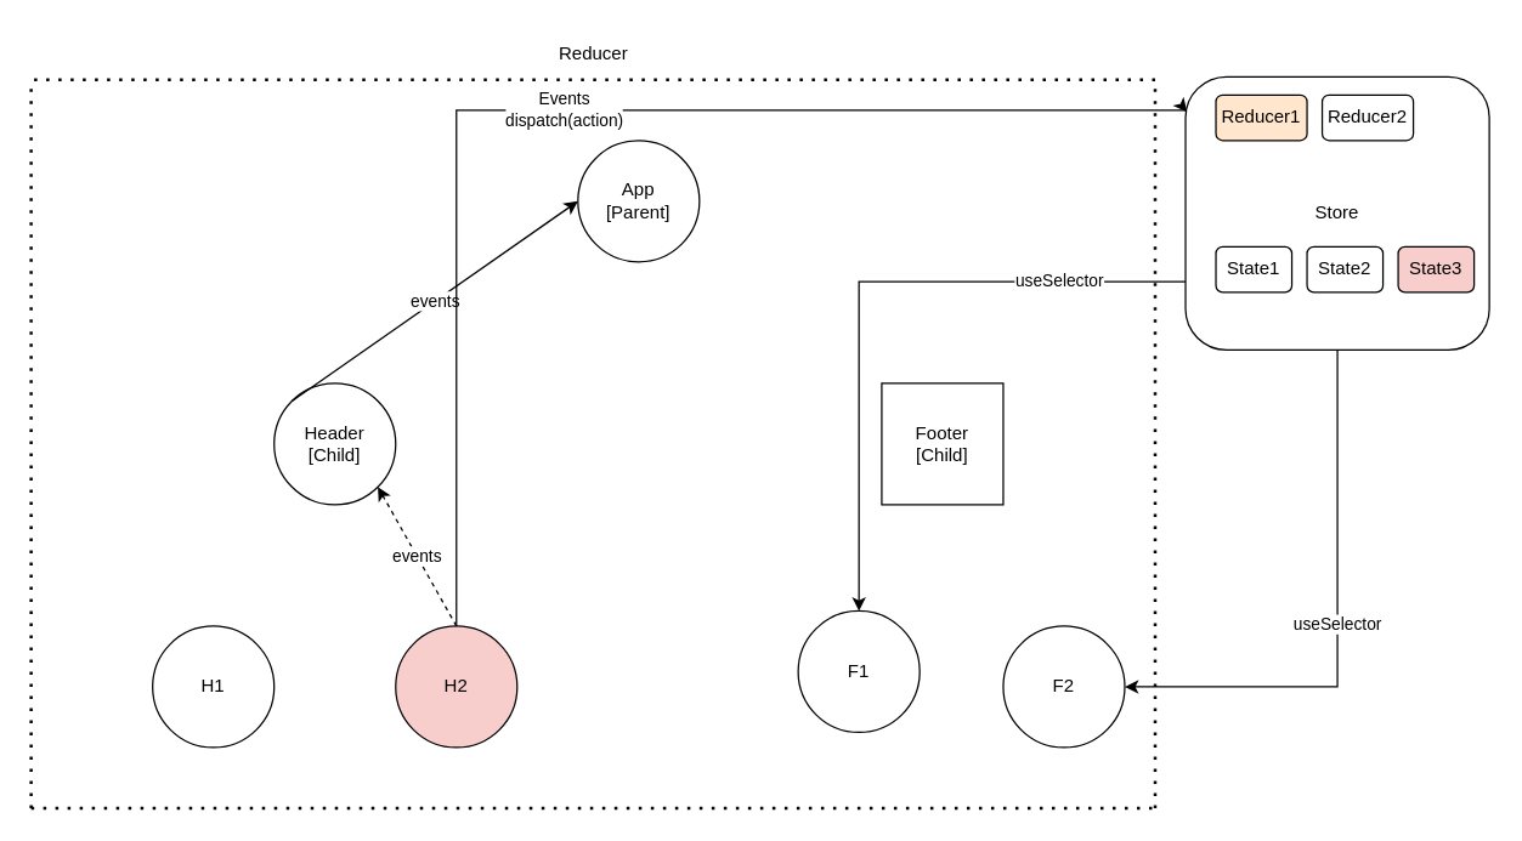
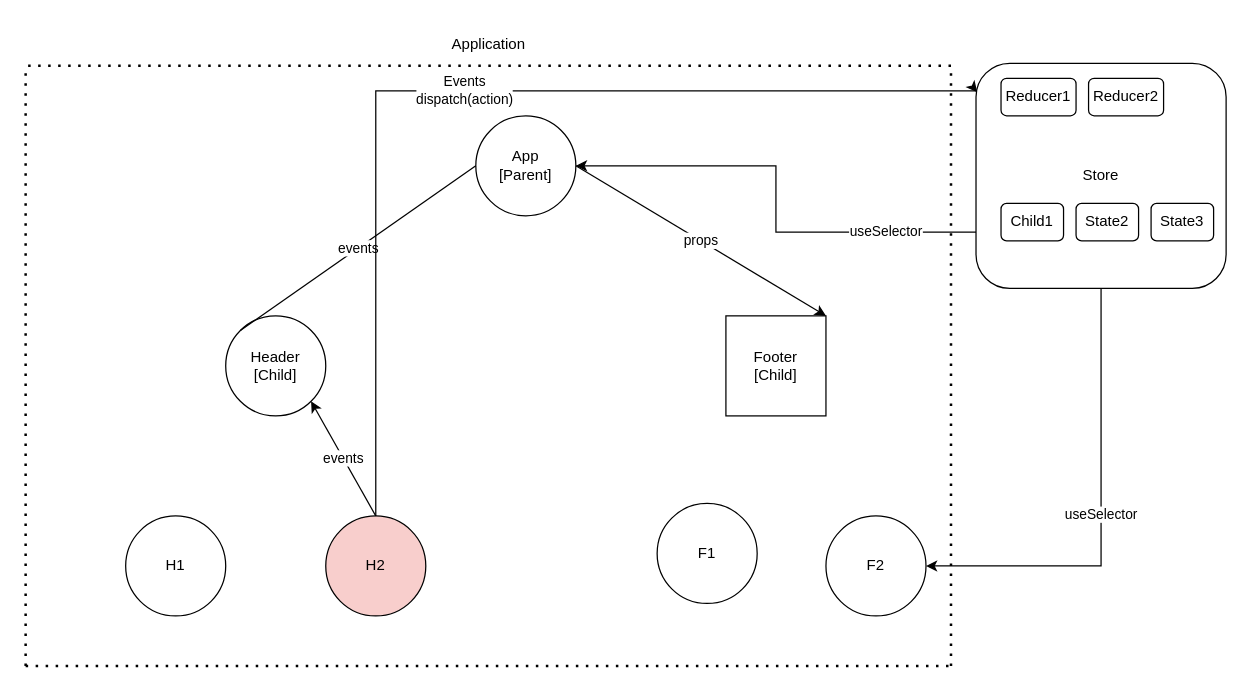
  <mxCell id="0" />
  <mxCell id="1" parent="0" />
  <mxCell id="2" value="App&lt;br&gt;[Parent]" style="ellipse;whiteSpace=wrap;html=1;aspect=fixed;" vertex="1" parent="1"><mxGeometry x="380" y="92" width="80" height="80" as="geometry" /></mxCell>
  <mxCell id="3" value="Header&lt;br&gt;[Child]" style="ellipse;whiteSpace=wrap;html=1;aspect=fixed;" vertex="1" parent="1"><mxGeometry x="180" y="252" width="80" height="80" as="geometry" /></mxCell>
  <mxCell id="4" value="Footer&lt;br&gt;[Child]" style="whiteSpace=wrap;html=1;aspect=fixed;rounded=0;" vertex="1" parent="1"><mxGeometry x="580" y="252" width="80" height="80" as="geometry" /></mxCell>
- <mxCell id="5" value="events" style="endArrow=classic;html=1;rounded=0;exitX=0;exitY=0;exitDx=0;exitDy=0;entryX=0;entryY=0.5;entryDx=0;entryDy=0;" edge="1" parent="1" source="3" target="2"><mxGeometry width="50" height="50" relative="1" as="geometry"><mxPoint x="420" y="312" as="sourcePoint" /><mxPoint x="470" y="262" as="targetPoint" /></mxGeometry></mxCell>
+ <mxCell id="5" value="events" style="endArrow=none;html=1;rounded=0;exitX=0;exitY=0;exitDx=0;exitDy=0;entryX=0;entryY=0.5;entryDx=0;entryDy=0;" edge="1" parent="1" source="3" target="2"><mxGeometry width="50" height="50" relative="1" as="geometry"><mxPoint x="420" y="312" as="sourcePoint" /><mxPoint x="470" y="262" as="targetPoint" /></mxGeometry></mxCell>
+ <mxCell id="6" value="props" style="endArrow=classic;html=1;rounded=0;exitX=1;exitY=0.5;exitDx=0;exitDy=0;entryX=1;entryY=0;entryDx=0;entryDy=0;" edge="1" parent="1" source="2" target="4"><mxGeometry width="50" height="50" relative="1" as="geometry"><mxPoint x="420" y="312" as="sourcePoint" /><mxPoint x="610" y="152" as="targetPoint" /></mxGeometry></mxCell>
  <mxCell id="7" value="H1" style="ellipse;whiteSpace=wrap;html=1;aspect=fixed;" vertex="1" parent="1"><mxGeometry x="100" y="412" width="80" height="80" as="geometry" /></mxCell>
  <mxCell id="8" value="Events&lt;br&gt;dispatch(action)" style="edgeStyle=orthogonalEdgeStyle;rounded=0;orthogonalLoop=1;jettySize=auto;html=1;entryX=0.005;entryY=0.129;entryDx=0;entryDy=0;entryPerimeter=0;" edge="1" parent="1" source="9" target="15"><mxGeometry relative="1" as="geometry"><Array as="points"><mxPoint x="300" y="72" /><mxPoint x="780" y="72" /><mxPoint x="780" y="73" /></Array></mxGeometry></mxCell>
  <mxCell id="9" value="H2" style="ellipse;whiteSpace=wrap;html=1;aspect=fixed;fillColor=#f8cecc;" vertex="1" parent="1"><mxGeometry x="260" y="412" width="80" height="80" as="geometry" /></mxCell>
  <mxCell id="10" value="F1" style="ellipse;whiteSpace=wrap;html=1;aspect=fixed;" vertex="1" parent="1"><mxGeometry x="525" y="402" width="80" height="80" as="geometry" /></mxCell>
  <mxCell id="11" value="F2" style="ellipse;whiteSpace=wrap;html=1;aspect=fixed;" vertex="1" parent="1"><mxGeometry x="660" y="412" width="80" height="80" as="geometry" /></mxCell>
- <mxCell id="12" value="events" style="endArrow=classic;html=1;rounded=0;exitX=0.5;exitY=0;exitDx=0;exitDy=0;entryX=1;entryY=1;entryDx=0;entryDy=0;dashed=1;" edge="1" parent="1" source="9" target="3"><mxGeometry width="50" height="50" relative="1" as="geometry"><mxPoint x="420" y="312" as="sourcePoint" /><mxPoint x="470" y="262" as="targetPoint" /></mxGeometry></mxCell>
+ <mxCell id="12" value="events" style="endArrow=classic;html=1;rounded=0;exitX=0.5;exitY=0;exitDx=0;exitDy=0;entryX=1;entryY=1;entryDx=0;entryDy=0;" edge="1" parent="1" source="9" target="3"><mxGeometry width="50" height="50" relative="1" as="geometry"><mxPoint x="420" y="312" as="sourcePoint" /><mxPoint x="470" y="262" as="targetPoint" /></mxGeometry></mxCell>
  <mxCell id="13" value="useSelector" style="edgeStyle=orthogonalEdgeStyle;rounded=0;orthogonalLoop=1;jettySize=auto;html=1;entryX=1;entryY=0.5;entryDx=0;entryDy=0;exitX=0.5;exitY=1;exitDx=0;exitDy=0;" edge="1" parent="1" source="15" target="11"><mxGeometry relative="1" as="geometry" /></mxCell>
- <mxCell id="14" value="useSelector" style="edgeStyle=orthogonalEdgeStyle;rounded=0;orthogonalLoop=1;jettySize=auto;html=1;entryX=0.5;entryY=0;entryDx=0;entryDy=0;exitX=0;exitY=0.75;exitDx=0;exitDy=0;" edge="1" parent="1" source="15" target="10"><mxGeometry x="-0.615" relative="1" as="geometry"><mxPoint as="offset" /></mxGeometry></mxCell>
+ <mxCell id="14" value="useSelector" style="edgeStyle=orthogonalEdgeStyle;rounded=0;orthogonalLoop=1;jettySize=auto;html=1;exitX=0;exitY=0.75;exitDx=0;exitDy=0;" edge="1" parent="1" source="15" target="2"><mxGeometry x="-0.615" relative="1" as="geometry"><mxPoint as="offset" /></mxGeometry></mxCell>
  <mxCell id="15" value="Store" style="rounded=1;whiteSpace=wrap;html=1;" vertex="1" parent="1"><mxGeometry x="780" y="50" width="200" height="180" as="geometry" /></mxCell>
  <mxCell id="16" value="" style="endArrow=none;dashed=1;html=1;dashPattern=1 3;strokeWidth=2;rounded=0;" edge="1" parent="1"><mxGeometry width="50" height="50" relative="1" as="geometry"><mxPoint x="20" y="532" as="sourcePoint" /><mxPoint x="20" y="52" as="targetPoint" /></mxGeometry></mxCell>
  <mxCell id="17" value="" style="endArrow=none;dashed=1;html=1;dashPattern=1 3;strokeWidth=2;rounded=0;" edge="1" parent="1"><mxGeometry width="50" height="50" relative="1" as="geometry"><mxPoint x="760" y="52" as="sourcePoint" /><mxPoint x="20" y="52" as="targetPoint" /></mxGeometry></mxCell>
  <mxCell id="18" value="" style="endArrow=none;dashed=1;html=1;dashPattern=1 3;strokeWidth=2;rounded=0;" edge="1" parent="1"><mxGeometry width="50" height="50" relative="1" as="geometry"><mxPoint x="760" y="532" as="sourcePoint" /><mxPoint x="760" y="52" as="targetPoint" /></mxGeometry></mxCell>
  <mxCell id="19" value="" style="endArrow=none;dashed=1;html=1;dashPattern=1 3;strokeWidth=2;rounded=0;" edge="1" parent="1"><mxGeometry width="50" height="50" relative="1" as="geometry"><mxPoint x="20" y="532" as="sourcePoint" /><mxPoint x="760" y="532" as="targetPoint" /></mxGeometry></mxCell>
- <mxCell id="20" value="Reducer" style="text;html=1;align=center;verticalAlign=middle;resizable=0;points=[];autosize=1;strokeColor=none;fillColor=none;" vertex="1" parent="1"><mxGeometry x="350" y="20" width="80" height="30" as="geometry" /></mxCell>
- <mxCell id="21" value="State1" style="rounded=1;whiteSpace=wrap;html=1;" vertex="1" parent="1"><mxGeometry x="800" y="162" width="50" height="30" as="geometry" /></mxCell>
+ <mxCell id="20" value="Application" style="text;html=1;align=center;verticalAlign=middle;resizable=0;points=[];autosize=1;strokeColor=none;fillColor=none;" vertex="1" parent="1"><mxGeometry x="350" y="20" width="80" height="30" as="geometry" /></mxCell>
+ <mxCell id="21" value="Child1" style="rounded=1;whiteSpace=wrap;html=1;" vertex="1" parent="1"><mxGeometry x="800" y="162" width="50" height="30" as="geometry" /></mxCell>
  <mxCell id="22" value="State2" style="rounded=1;whiteSpace=wrap;html=1;" vertex="1" parent="1"><mxGeometry x="860" y="162" width="50" height="30" as="geometry" /></mxCell>
- <mxCell id="23" value="State3" style="rounded=1;whiteSpace=wrap;html=1;fillColor=#f8cecc;" vertex="1" parent="1"><mxGeometry x="920" y="162" width="50" height="30" as="geometry" /></mxCell>
- <mxCell id="24" value="Reducer1" style="rounded=1;whiteSpace=wrap;html=1;fillColor=#ffe6cc;" vertex="1" parent="1"><mxGeometry x="800" y="62" width="60" height="30" as="geometry" /></mxCell>
+ <mxCell id="23" value="State3" style="rounded=1;whiteSpace=wrap;html=1;" vertex="1" parent="1"><mxGeometry x="920" y="162" width="50" height="30" as="geometry" /></mxCell>
+ <mxCell id="24" value="Reducer1" style="rounded=1;whiteSpace=wrap;html=1;" vertex="1" parent="1"><mxGeometry x="800" y="62" width="60" height="30" as="geometry" /></mxCell>
  <mxCell id="25" value="Reducer2" style="rounded=1;whiteSpace=wrap;html=1;" vertex="1" parent="1"><mxGeometry x="870" y="62" width="60" height="30" as="geometry" /></mxCell>
